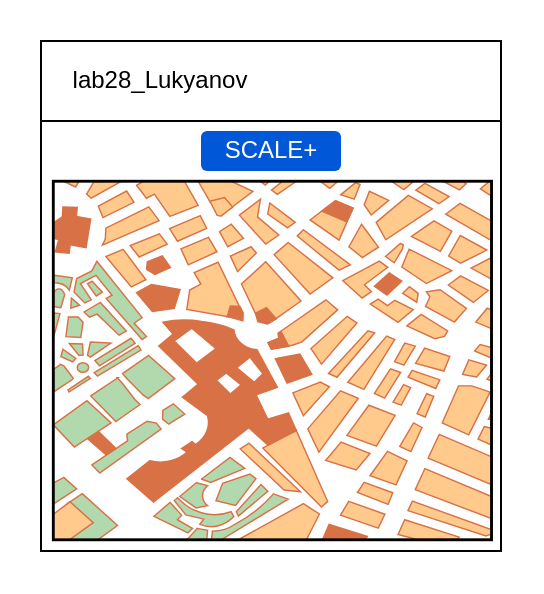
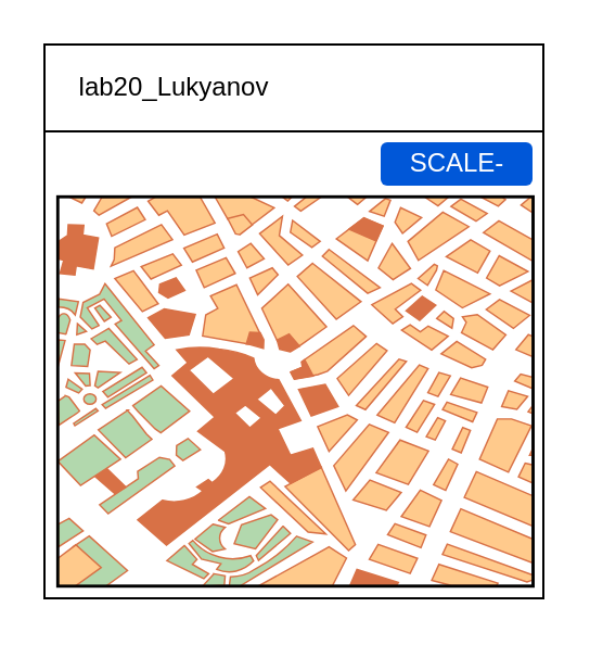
  <mxCell id="0" />
  <mxCell id="1" parent="0" />
  <mxCell id="2" value="" style="rounded=0;whiteSpace=wrap;html=1;" parent="1" vertex="1"><mxGeometry x="20" y="20" width="230" height="255" as="geometry" /></mxCell>
  <mxCell id="3" value="" style="rounded=0;whiteSpace=wrap;html=1;" parent="1" vertex="1"><mxGeometry x="20" y="20" width="230" height="40" as="geometry" /></mxCell>
- <mxCell id="4" value="lab28_Lukyanov" style="text;html=1;strokeColor=none;fillColor=none;align=center;verticalAlign=middle;whiteSpace=wrap;rounded=0;" parent="1" vertex="1"><mxGeometry x="60" y="30" width="40" height="20" as="geometry" /></mxCell>
- <mxCell id="5" value="SCALE+" style="rounded=1;fillColor=#0057D8;align=center;strokeColor=none;html=1;fontColor=#ffffff;fontSize=12" vertex="1" parent="1"><mxGeometry x="100" y="65" width="70" height="20" as="geometry" /></mxCell>
+ <mxCell id="4" value="lab20_Lukyanov" style="text;html=1;strokeColor=none;fillColor=none;align=center;verticalAlign=middle;whiteSpace=wrap;rounded=0;" parent="1" vertex="1"><mxGeometry x="60" y="30" width="40" height="20" as="geometry" /></mxCell>
+ <mxCell id="6" value="SCALE-" style="rounded=1;fillColor=#0057D8;align=center;strokeColor=none;html=1;fontColor=#ffffff;fontSize=12" vertex="1" parent="1"><mxGeometry x="175" y="65" width="70" height="20" as="geometry" /></mxCell>
  <mxCell id="7" value="" style="verticalLabelPosition=bottom;shadow=0;dashed=0;align=center;html=1;verticalAlign=top;strokeWidth=1;shape=mxgraph.mockup.misc.map;" vertex="1" parent="1"><mxGeometry x="26" y="90" width="220" height="180" as="geometry" /></mxCell>
